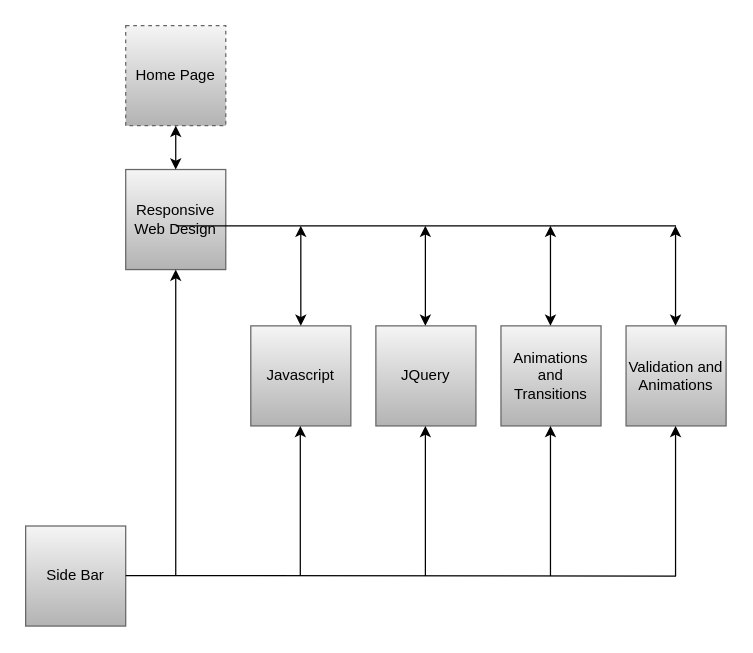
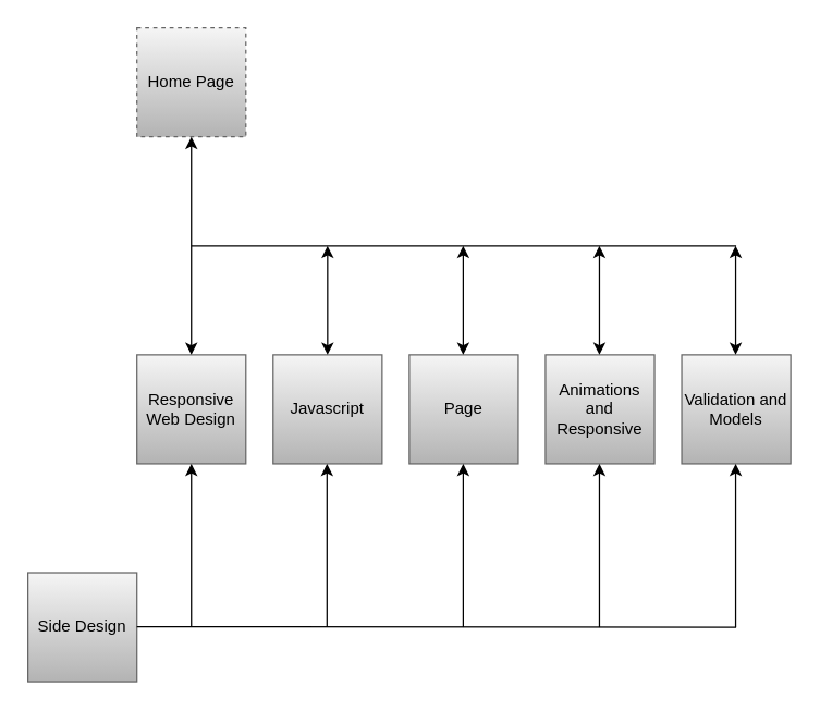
  <mxCell id="0" />
  <mxCell id="1" parent="0" />
  <mxCell id="2" value="Home Page" style="whiteSpace=wrap;html=1;aspect=fixed;fillColor=#f5f5f5;strokeColor=#666666;gradientColor=#b3b3b3;dashed=1;" parent="1" vertex="1"><mxGeometry x="100" width="80" height="80" as="geometry" y="20" /></mxCell>
- <mxCell id="3" value="Responsive Web Design" style="whiteSpace=wrap;html=1;aspect=fixed;fillColor=#f5f5f5;strokeColor=#666666;gradientColor=#b3b3b3;" vertex="1" parent="1"><mxGeometry x="100" y="135" width="80" height="80" as="geometry" /></mxCell>
- <mxCell id="4" value="Side Bar" style="whiteSpace=wrap;html=1;aspect=fixed;fillColor=#f5f5f5;strokeColor=#666666;gradientColor=#b3b3b3;" vertex="1" parent="1"><mxGeometry x="20" y="420" width="80" height="80" as="geometry" /></mxCell>
+ <mxCell id="3" value="Responsive Web Design" style="whiteSpace=wrap;html=1;aspect=fixed;fillColor=#f5f5f5;strokeColor=#666666;gradientColor=#b3b3b3;" vertex="1" parent="1"><mxGeometry x="100" y="260" width="80" height="80" as="geometry" /></mxCell>
+ <mxCell id="4" value="Side Design" style="whiteSpace=wrap;html=1;aspect=fixed;fillColor=#f5f5f5;strokeColor=#666666;gradientColor=#b3b3b3;" vertex="1" parent="1"><mxGeometry x="20" y="420" width="80" height="80" as="geometry" /></mxCell>
  <mxCell id="5" value="" style="endArrow=none;html=1;rounded=0;" edge="1" parent="1"><mxGeometry width="50" height="50" relative="1" as="geometry"><mxPoint x="140" y="180" as="sourcePoint" /><mxPoint x="540" y="180" as="targetPoint" /></mxGeometry></mxCell>
  <mxCell id="6" value="Javascript" style="whiteSpace=wrap;html=1;aspect=fixed;fillColor=#f5f5f5;strokeColor=#666666;gradientColor=#b3b3b3;" vertex="1" parent="1"><mxGeometry x="200" y="260" width="80" height="80" as="geometry" /></mxCell>
- <mxCell id="7" value="JQuery" style="whiteSpace=wrap;html=1;aspect=fixed;fillColor=#f5f5f5;strokeColor=#666666;gradientColor=#b3b3b3;" vertex="1" parent="1"><mxGeometry x="300" y="260" width="80" height="80" as="geometry" /></mxCell>
- <mxCell id="8" value="Animations and Transitions" style="whiteSpace=wrap;html=1;aspect=fixed;fillColor=#f5f5f5;strokeColor=#666666;gradientColor=#b3b3b3;" vertex="1" parent="1"><mxGeometry x="400" y="260" width="80" height="80" as="geometry" /></mxCell>
- <mxCell id="9" value="Validation and Animations" style="whiteSpace=wrap;html=1;aspect=fixed;fillColor=#f5f5f5;strokeColor=#666666;gradientColor=#b3b3b3;" vertex="1" parent="1"><mxGeometry x="500" y="260" width="80" height="80" as="geometry" /></mxCell>
+ <mxCell id="7" value="Page" style="whiteSpace=wrap;html=1;aspect=fixed;fillColor=#f5f5f5;strokeColor=#666666;gradientColor=#b3b3b3;" vertex="1" parent="1"><mxGeometry x="300" y="260" width="80" height="80" as="geometry" /></mxCell>
+ <mxCell id="8" value="Animations and Responsive" style="whiteSpace=wrap;html=1;aspect=fixed;fillColor=#f5f5f5;strokeColor=#666666;gradientColor=#b3b3b3;" vertex="1" parent="1"><mxGeometry x="400" y="260" width="80" height="80" as="geometry" /></mxCell>
+ <mxCell id="9" value="Validation and Models" style="whiteSpace=wrap;html=1;aspect=fixed;fillColor=#f5f5f5;strokeColor=#666666;gradientColor=#b3b3b3;" vertex="1" parent="1"><mxGeometry x="500" y="260" width="80" height="80" as="geometry" /></mxCell>
  <mxCell id="10" value="" style="endArrow=classic;startArrow=classic;html=1;rounded=0;exitX=0.5;exitY=0;exitDx=0;exitDy=0;entryX=0.5;entryY=1;entryDx=0;entryDy=0;" edge="1" parent="1" source="3" target="2"><mxGeometry width="50" height="50" relative="1" as="geometry"><mxPoint x="280" y="290" as="sourcePoint" /><mxPoint x="330" y="240" as="targetPoint" /></mxGeometry></mxCell>
  <mxCell id="11" value="" style="endArrow=none;html=1;rounded=0;" edge="1" parent="1"><mxGeometry width="50" height="50" relative="1" as="geometry"><mxPoint x="100" y="459.58" as="sourcePoint" /><mxPoint x="540" y="460" as="targetPoint" /></mxGeometry></mxCell>
  <mxCell id="12" value="" style="endArrow=classic;html=1;rounded=0;entryX=0.5;entryY=1;entryDx=0;entryDy=0;" edge="1" parent="1" target="3"><mxGeometry width="50" height="50" relative="1" as="geometry"><mxPoint x="140" y="460" as="sourcePoint" /><mxPoint x="210" y="440" as="targetPoint" /></mxGeometry></mxCell>
  <mxCell id="13" value="" style="endArrow=classic;html=1;rounded=0;entryX=0.5;entryY=1;entryDx=0;entryDy=0;" edge="1" parent="1"><mxGeometry width="50" height="50" relative="1" as="geometry"><mxPoint x="239.58" y="460" as="sourcePoint" /><mxPoint x="239.58" y="340" as="targetPoint" /></mxGeometry></mxCell>
  <mxCell id="14" value="" style="endArrow=classic;html=1;rounded=0;entryX=0.5;entryY=1;entryDx=0;entryDy=0;" edge="1" parent="1"><mxGeometry width="50" height="50" relative="1" as="geometry"><mxPoint x="339.58" y="460" as="sourcePoint" /><mxPoint x="339.58" y="340" as="targetPoint" /></mxGeometry></mxCell>
  <mxCell id="15" value="" style="endArrow=classic;html=1;rounded=0;entryX=0.5;entryY=1;entryDx=0;entryDy=0;" edge="1" parent="1"><mxGeometry width="50" height="50" relative="1" as="geometry"><mxPoint x="439.58" y="460" as="sourcePoint" /><mxPoint x="439.58" y="340" as="targetPoint" /></mxGeometry></mxCell>
  <mxCell id="16" value="" style="endArrow=classic;html=1;rounded=0;entryX=0.5;entryY=1;entryDx=0;entryDy=0;" edge="1" parent="1"><mxGeometry width="50" height="50" relative="1" as="geometry"><mxPoint x="539.58" y="460" as="sourcePoint" /><mxPoint x="539.58" y="340" as="targetPoint" /></mxGeometry></mxCell>
  <mxCell id="17" value="" style="endArrow=classic;startArrow=classic;html=1;rounded=0;exitX=0.5;exitY=0;exitDx=0;exitDy=0;" edge="1" parent="1" source="6"><mxGeometry width="50" height="50" relative="1" as="geometry"><mxPoint x="320" y="200" as="sourcePoint" /><mxPoint x="240" y="180" as="targetPoint" /></mxGeometry></mxCell>
  <mxCell id="18" value="" style="endArrow=classic;startArrow=classic;html=1;rounded=0;exitX=0.5;exitY=0;exitDx=0;exitDy=0;" edge="1" parent="1"><mxGeometry width="50" height="50" relative="1" as="geometry"><mxPoint x="339.58" y="260" as="sourcePoint" /><mxPoint x="339.58" y="180" as="targetPoint" /></mxGeometry></mxCell>
  <mxCell id="19" value="" style="endArrow=classic;startArrow=classic;html=1;rounded=0;exitX=0.5;exitY=0;exitDx=0;exitDy=0;" edge="1" parent="1"><mxGeometry width="50" height="50" relative="1" as="geometry"><mxPoint x="439.58" y="260" as="sourcePoint" /><mxPoint x="439.58" y="180" as="targetPoint" /></mxGeometry></mxCell>
  <mxCell id="20" value="" style="endArrow=classic;startArrow=classic;html=1;rounded=0;exitX=0.5;exitY=0;exitDx=0;exitDy=0;" edge="1" parent="1"><mxGeometry width="50" height="50" relative="1" as="geometry"><mxPoint x="539.58" y="260" as="sourcePoint" /><mxPoint x="539.58" y="180" as="targetPoint" /></mxGeometry></mxCell>
